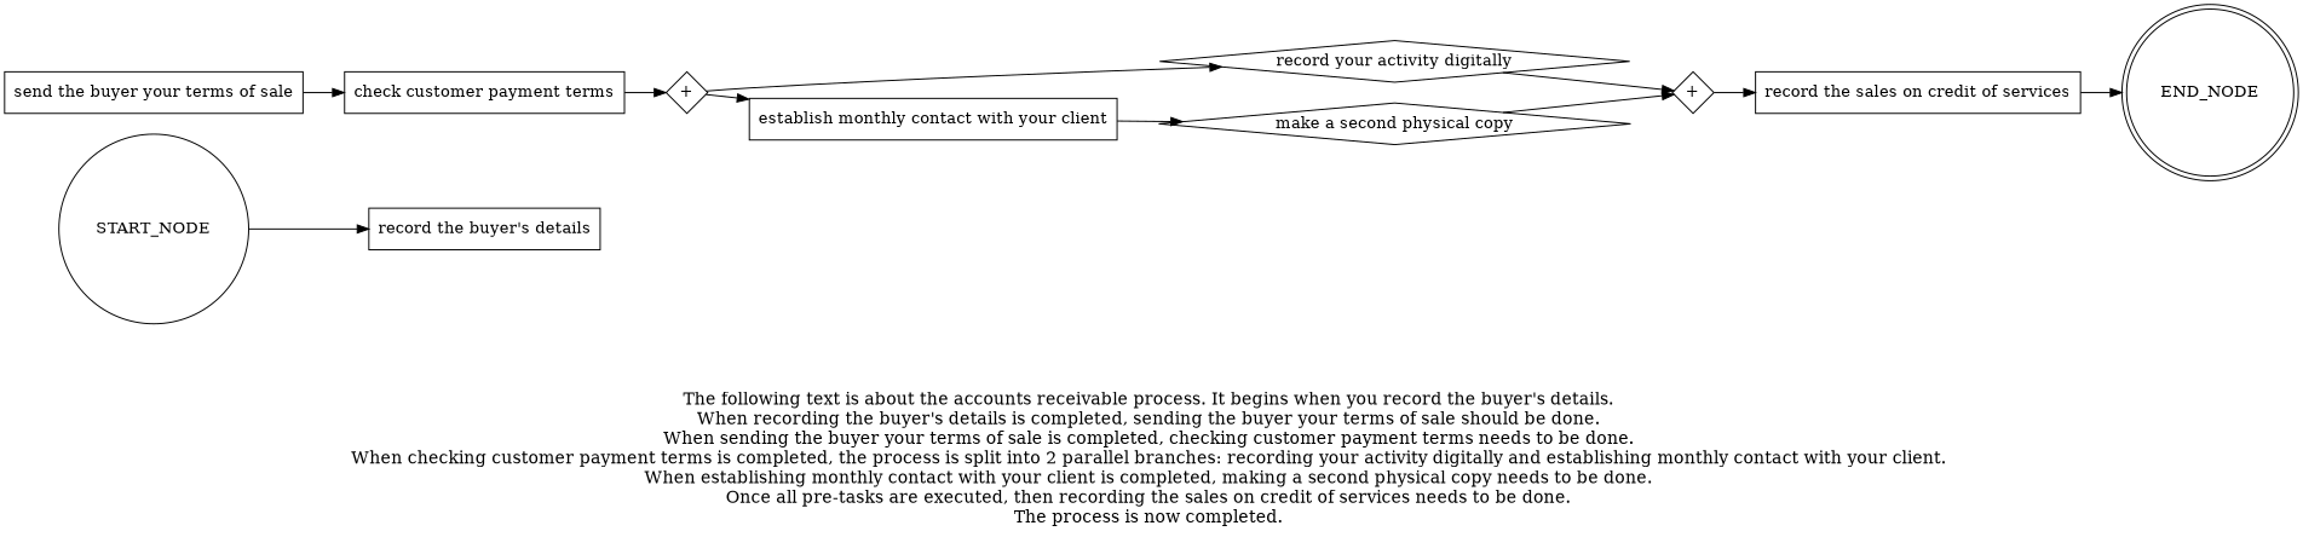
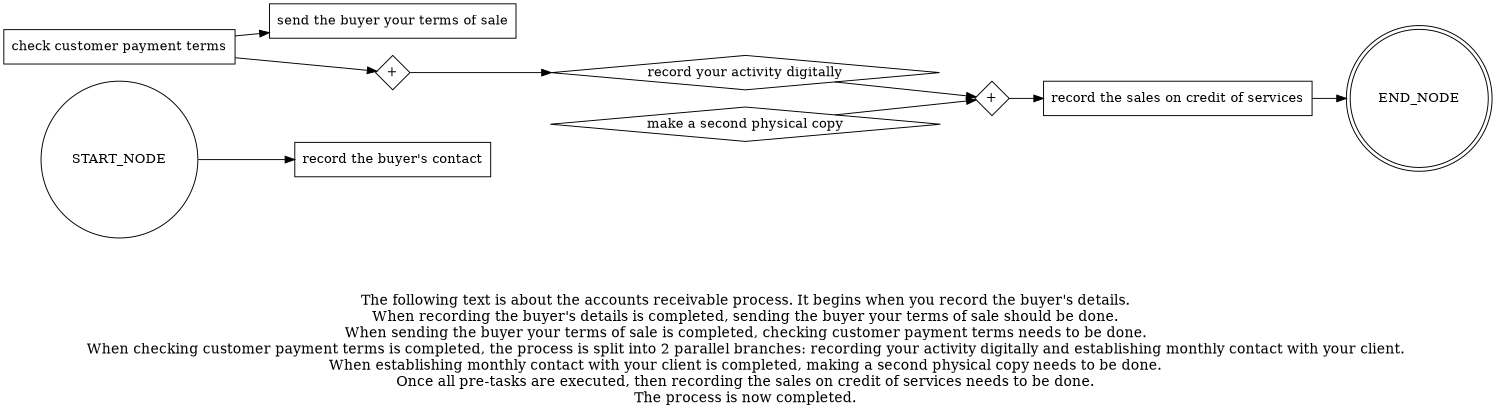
  digraph {
    fontsize=15
    label="\n\n\nThe following text is about the accounts receivable process. It begins when you record the buyer's details. \nWhen recording the buyer's details is completed, sending the buyer your terms of sale should be done. \nWhen sending the buyer your terms of sale is completed, checking customer payment terms needs to be done. \nWhen checking customer payment terms is completed, the process is split into 2 parallel branches: recording your activity digitally and establishing monthly contact with your client. \nWhen establishing monthly contact with your client is completed, making a second physical copy needs to be done. \nOnce all pre-tasks are executed, then recording the sales on credit of services needs to be done. \nThe process is now completed. \n"
    rankdir=LR
    node [shape=box]
-   "record the buyer's details"
+   "record the buyer's details" [label="record the buyer's contact"]
    "send the buyer your terms of sale"
    "check customer payment terms"
    n4 [fixedsize=true label="+" shape=diamond width=0.5]
    "record your activity digitally" [shape=diamond]
-   "establish monthly contact with your client"
    n7 [fixedsize=true label="+" shape=diamond width=0.5]
    "make a second physical copy" [shape=diamond]
    "record the sales on credit of services"
    END_NODE [shape=doublecircle width=0.2]
    START_NODE [shape=circle width=0.3]
    subgraph sub_1 {
      "record the buyer's details"
      "send the buyer your terms of sale"
      "check customer payment terms"
      n4
      "record your activity digitally"
-     "establish monthly contact with your client"
      n7
      "make a second physical copy"
      "record the sales on credit of services"
    }
-   "send the buyer your terms of sale" -> "check customer payment terms"
+   "check customer payment terms" -> "send the buyer your terms of sale"
    "check customer payment terms" -> n4
    n4 -> "record your activity digitally"
-   n4 -> "establish monthly contact with your client"
    "record your activity digitally" -> n7
-   "establish monthly contact with your client" -> "make a second physical copy"
    n7 -> "record the sales on credit of services"
    "make a second physical copy" -> n7
    "record the sales on credit of services" -> END_NODE
    START_NODE -> "record the buyer's details"
  }
